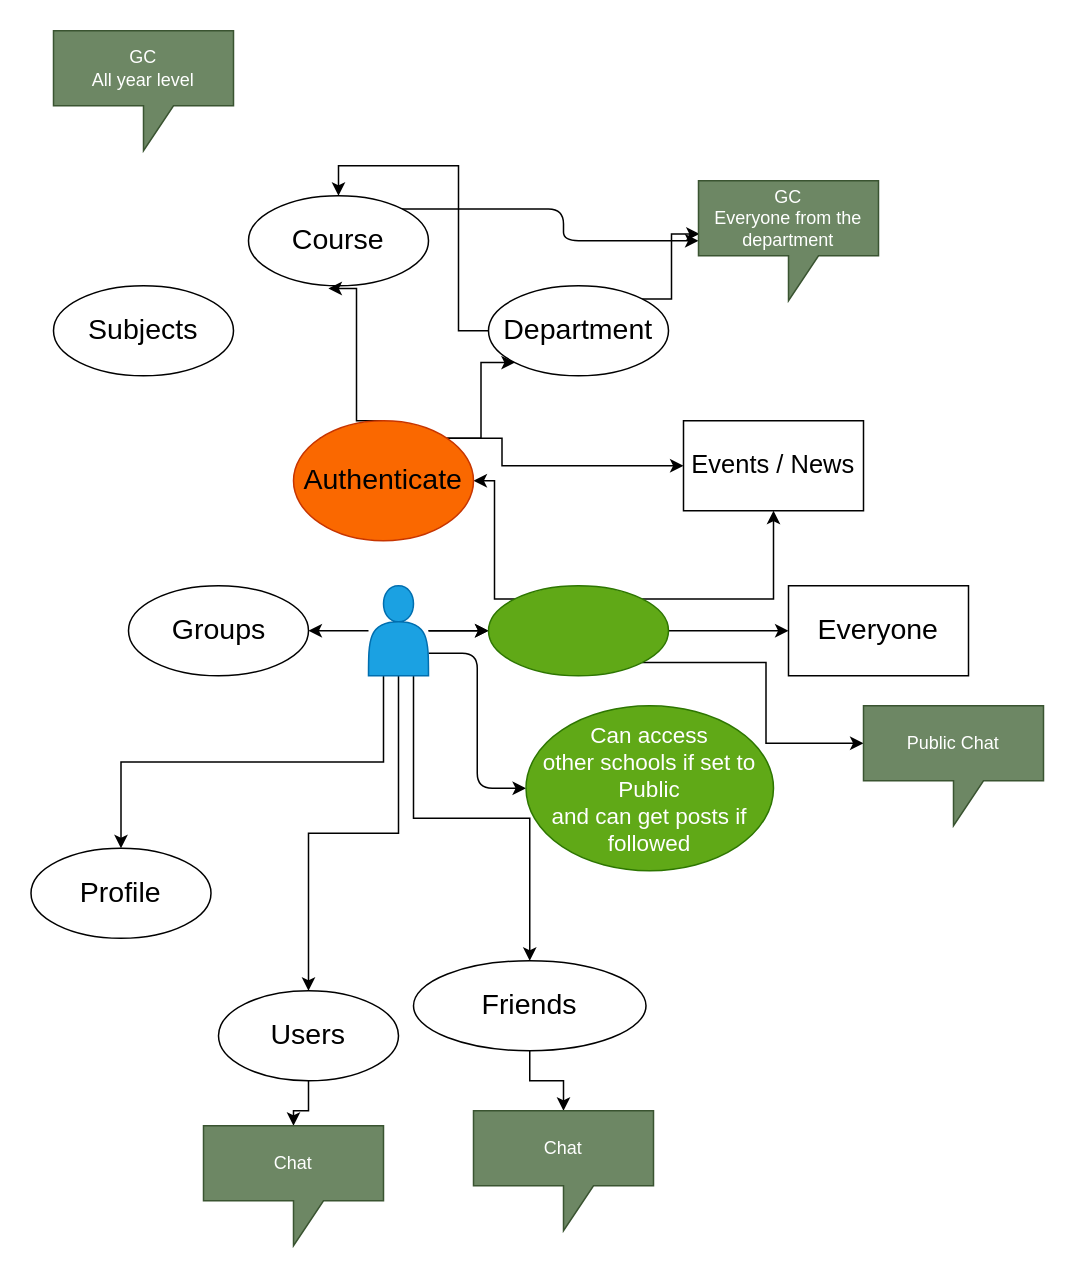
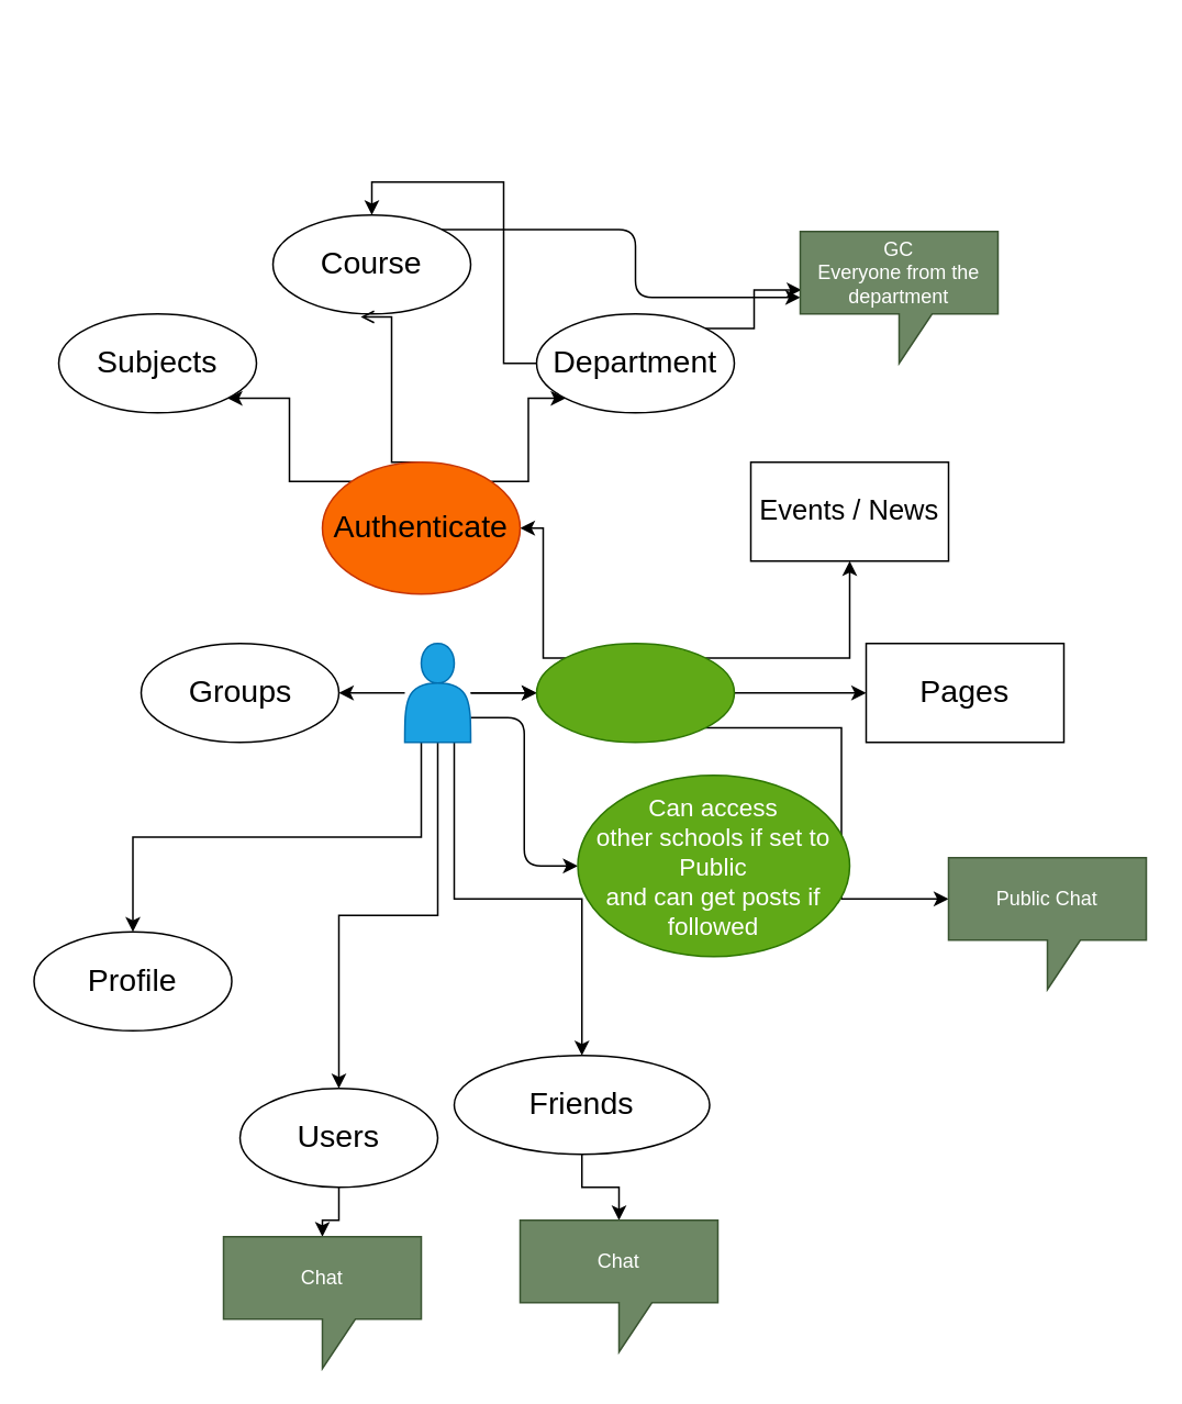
  <mxCell id="0" />
  <mxCell id="1" parent="0" />
  <mxCell id="2" value="" style="edgeStyle=orthogonalEdgeStyle;rounded=0;orthogonalLoop=1;jettySize=auto;html=1;" parent="1" source="9" target="14" edge="1"><mxGeometry relative="1" as="geometry" /></mxCell>
  <mxCell id="3" value="" style="edgeStyle=orthogonalEdgeStyle;rounded=0;orthogonalLoop=1;jettySize=auto;html=1;" parent="1" source="9" target="17" edge="1"><mxGeometry relative="1" as="geometry" /></mxCell>
  <mxCell id="4" value="" style="edgeStyle=orthogonalEdgeStyle;rounded=0;orthogonalLoop=1;jettySize=auto;html=1;" parent="1" source="9" target="19" edge="1"><mxGeometry relative="1" as="geometry" /></mxCell>
  <mxCell id="5" value="" style="edgeStyle=orthogonalEdgeStyle;rounded=0;orthogonalLoop=1;jettySize=auto;html=1;" parent="1" source="9" target="14" edge="1"><mxGeometry relative="1" as="geometry" /></mxCell>
  <mxCell id="6" style="edgeStyle=orthogonalEdgeStyle;rounded=0;orthogonalLoop=1;jettySize=auto;html=1;exitX=0.75;exitY=1;exitDx=0;exitDy=0;" parent="1" source="9" target="26" edge="1"><mxGeometry relative="1" as="geometry"><mxPoint x="375" y="510" as="targetPoint" /></mxGeometry></mxCell>
  <mxCell id="7" style="edgeStyle=orthogonalEdgeStyle;rounded=0;orthogonalLoop=1;jettySize=auto;html=1;exitX=0.25;exitY=1;exitDx=0;exitDy=0;" parent="1" source="9" target="27" edge="1"><mxGeometry relative="1" as="geometry"><mxPoint x="155" y="510" as="targetPoint" /></mxGeometry></mxCell>
  <mxCell id="8" style="edgeStyle=orthogonalEdgeStyle;curved=0;rounded=1;sketch=0;orthogonalLoop=1;jettySize=auto;html=1;exitX=1;exitY=0.75;exitDx=0;exitDy=0;entryX=0;entryY=0.5;entryDx=0;entryDy=0;" parent="1" source="9" target="39" edge="1"><mxGeometry relative="1" as="geometry" /></mxCell>
  <mxCell id="9" value="" style="shape=actor;whiteSpace=wrap;html=1;strokeColor=#006EAF;fontColor=#ffffff;fillColor=#1ba1e2;" parent="1" vertex="1"><mxGeometry x="245" y="390" width="40" height="60" as="geometry" /></mxCell>
  <mxCell id="10" value="" style="edgeStyle=orthogonalEdgeStyle;rounded=0;orthogonalLoop=1;jettySize=auto;html=1;" parent="1" source="14" target="28" edge="1"><mxGeometry relative="1" as="geometry" /></mxCell>
  <mxCell id="11" style="edgeStyle=orthogonalEdgeStyle;rounded=0;orthogonalLoop=1;jettySize=auto;html=1;exitX=1;exitY=0;exitDx=0;exitDy=0;" parent="1" source="14" target="29" edge="1"><mxGeometry relative="1" as="geometry"><mxPoint x="495" y="360" as="targetPoint" /></mxGeometry></mxCell>
  <mxCell id="12" style="edgeStyle=orthogonalEdgeStyle;rounded=0;orthogonalLoop=1;jettySize=auto;html=1;exitX=1;exitY=1;exitDx=0;exitDy=0;entryX=0;entryY=0;entryDx=0;entryDy=25;entryPerimeter=0;" parent="1" source="14" target="36" edge="1"><mxGeometry relative="1" as="geometry"><mxPoint x="515" y="500" as="targetPoint" /></mxGeometry></mxCell>
  <mxCell id="13" style="edgeStyle=elbowEdgeStyle;rounded=0;orthogonalLoop=1;jettySize=auto;html=1;exitX=0;exitY=0;exitDx=0;exitDy=0;" parent="1" source="14" target="33" edge="1"><mxGeometry relative="1" as="geometry"><mxPoint x="275" y="310" as="targetPoint" /></mxGeometry></mxCell>
  <mxCell id="14" value="" style="ellipse;whiteSpace=wrap;html=1;fillColor=#60a917;strokeColor=#2D7600;fontColor=#ffffff;" parent="1" vertex="1"><mxGeometry x="325" y="390" width="120" height="60" as="geometry" /></mxCell>
  <mxCell id="15" style="edgeStyle=orthogonalEdgeStyle;curved=0;rounded=1;sketch=0;orthogonalLoop=1;jettySize=auto;html=1;exitX=0;exitY=0;exitDx=0;exitDy=0;" parent="1" source="16" target="35" edge="1"><mxGeometry relative="1" as="geometry" /></mxCell>
  <mxCell id="16" value="&lt;font style=&quot;font-size: 19px&quot;&gt;Course&lt;/font&gt;" style="ellipse;whiteSpace=wrap;html=1;" parent="1" vertex="1"><mxGeometry x="165" y="130" width="120" height="60" as="geometry" /></mxCell>
  <mxCell id="17" value="" style="ellipse;whiteSpace=wrap;html=1;" parent="1" vertex="1"><mxGeometry x="85" y="390" width="120" height="60" as="geometry" /></mxCell>
  <mxCell id="18" value="" style="edgeStyle=orthogonalEdgeStyle;rounded=0;orthogonalLoop=1;jettySize=auto;html=1;entryX=0.5;entryY=0;entryDx=0;entryDy=0;entryPerimeter=0;" parent="1" source="19" target="38" edge="1"><mxGeometry relative="1" as="geometry"><mxPoint x="195" y="790" as="targetPoint" /></mxGeometry></mxCell>
  <mxCell id="19" value="&lt;font style=&quot;font-size: 19px&quot;&gt;Users&lt;/font&gt;" style="ellipse;whiteSpace=wrap;html=1;" parent="1" vertex="1"><mxGeometry x="145" y="660" width="120" height="60" as="geometry" /></mxCell>
  <mxCell id="20" value="&lt;font style=&quot;font-size: 19px&quot;&gt;Groups&lt;br&gt;&lt;/font&gt;" style="text;html=1;resizable=0;autosize=1;align=center;verticalAlign=middle;points=[];fillColor=none;strokeColor=none;rounded=0;" parent="1" vertex="1"><mxGeometry x="105" y="410" width="80" height="20" as="geometry" /></mxCell>
  <mxCell id="21" style="edgeStyle=orthogonalEdgeStyle;rounded=0;orthogonalLoop=1;jettySize=auto;html=1;entryX=0.5;entryY=0;entryDx=0;entryDy=0;" parent="1" source="23" target="16" edge="1"><mxGeometry relative="1" as="geometry" /></mxCell>
  <mxCell id="22" style="edgeStyle=elbowEdgeStyle;rounded=0;orthogonalLoop=1;jettySize=auto;html=1;exitX=1;exitY=0;exitDx=0;exitDy=0;entryX=0.007;entryY=0.443;entryDx=0;entryDy=0;entryPerimeter=0;" parent="1" source="23" target="35" edge="1"><mxGeometry relative="1" as="geometry"><mxPoint x="475" y="70" as="targetPoint" /></mxGeometry></mxCell>
  <mxCell id="23" value="&lt;font style=&quot;font-size: 19px&quot;&gt;Department&lt;/font&gt;" style="ellipse;whiteSpace=wrap;html=1;" parent="1" vertex="1"><mxGeometry x="325" y="190" width="120" height="60" as="geometry" /></mxCell>
  <mxCell id="24" value="&lt;font style=&quot;font-size: 19px&quot;&gt;Subjects&lt;/font&gt;" style="ellipse;whiteSpace=wrap;html=1;" parent="1" vertex="1"><mxGeometry x="35" y="190" width="120" height="60" as="geometry" /></mxCell>
  <mxCell id="25" value="" style="edgeStyle=orthogonalEdgeStyle;rounded=0;orthogonalLoop=1;jettySize=auto;html=1;entryX=0.5;entryY=0;entryDx=0;entryDy=0;entryPerimeter=0;" parent="1" source="26" target="37" edge="1"><mxGeometry relative="1" as="geometry"><mxPoint x="385" y="760" as="targetPoint" /></mxGeometry></mxCell>
  <mxCell id="26" value="&lt;font style=&quot;font-size: 19px&quot;&gt;Friends&lt;/font&gt;" style="ellipse;whiteSpace=wrap;html=1;" parent="1" vertex="1"><mxGeometry x="275" y="640" width="155" height="60" as="geometry" /></mxCell>
  <mxCell id="27" value="&lt;font style=&quot;font-size: 19px&quot;&gt;Profile&lt;/font&gt;" style="ellipse;whiteSpace=wrap;html=1;" parent="1" vertex="1"><mxGeometry x="20" y="565" width="120" height="60" as="geometry" /></mxCell>
- <mxCell id="28" value="&lt;sub&gt;&lt;font style=&quot;font-size: 19px&quot;&gt;Everyone&lt;/font&gt;&lt;/sub&gt;" style="whiteSpace=wrap;html=1;" parent="1" vertex="1"><mxGeometry x="525" y="390" width="120" height="60" as="geometry" /></mxCell>
+ <mxCell id="28" value="&lt;sub&gt;&lt;font style=&quot;font-size: 19px&quot;&gt;Pages&lt;/font&gt;&lt;/sub&gt;" style="whiteSpace=wrap;html=1;" parent="1" vertex="1"><mxGeometry x="525" y="390" width="120" height="60" as="geometry" /></mxCell>
  <mxCell id="29" value="&lt;font style=&quot;font-size: 17px&quot;&gt;Events / News&lt;/font&gt;" style="rounded=0;whiteSpace=wrap;html=1;fillColor=none;horizontal=1;" parent="1" vertex="1"><mxGeometry x="455" y="280" width="120" height="60" as="geometry" /></mxCell>
  <mxCell id="30" style="edgeStyle=elbowEdgeStyle;rounded=0;orthogonalLoop=1;jettySize=auto;html=1;exitX=1;exitY=0;exitDx=0;exitDy=0;entryX=0;entryY=1;entryDx=0;entryDy=0;" parent="1" source="33" target="23" edge="1"><mxGeometry relative="1" as="geometry" /></mxCell>
- <mxCell id="31" style="edgeStyle=elbowEdgeStyle;rounded=0;orthogonalLoop=1;jettySize=auto;html=1;exitX=0.5;exitY=0;exitDx=0;exitDy=0;entryX=0.444;entryY=1.031;entryDx=0;entryDy=0;entryPerimeter=0;" parent="1" source="33" target="16" edge="1"><mxGeometry relative="1" as="geometry" /></mxCell>
- <mxCell id="32" style="edgeStyle=elbowEdgeStyle;rounded=0;orthogonalLoop=1;jettySize=auto;html=1;exitX=0;exitY=0;exitDx=0;exitDy=0;" parent="1" source="33" target="29" edge="1"><mxGeometry relative="1" as="geometry" /></mxCell>
+ <mxCell id="31" style="edgeStyle=elbowEdgeStyle;rounded=0;orthogonalLoop=1;jettySize=auto;html=1;exitX=0.5;exitY=0;exitDx=0;exitDy=0;entryX=0.444;entryY=1.031;entryDx=0;entryDy=0;entryPerimeter=0;endArrow=open;" parent="1" source="33" target="16" edge="1"><mxGeometry relative="1" as="geometry" /></mxCell>
+ <mxCell id="32" style="edgeStyle=elbowEdgeStyle;rounded=0;orthogonalLoop=1;jettySize=auto;html=1;exitX=0;exitY=0;exitDx=0;exitDy=0;entryX=1;entryY=1;entryDx=0;entryDy=0;" parent="1" source="33" target="24" edge="1"><mxGeometry relative="1" as="geometry" /></mxCell>
  <mxCell id="33" value="&lt;font style=&quot;font-size: 19px&quot;&gt;Authenticate&lt;/font&gt;" style="ellipse;whiteSpace=wrap;html=1;fillColor=#fa6800;strokeColor=#C73500;fontColor=#000000;" parent="1" vertex="1"><mxGeometry x="195" y="280" width="120" height="80" as="geometry" /></mxCell>
- <mxCell id="34" value="GC&lt;br&gt;All year level" style="shape=callout;whiteSpace=wrap;html=1;perimeter=calloutPerimeter;rounded=0;sketch=0;fillColor=#6d8764;strokeColor=#3A5431;fontColor=#ffffff;" parent="1" vertex="1"><mxGeometry x="35" y="20" width="120" height="80" as="geometry" /></mxCell>
- <mxCell id="35" value="GC&lt;br&gt;Everyone from the department" style="shape=callout;whiteSpace=wrap;html=1;perimeter=calloutPerimeter;rounded=0;sketch=0;fillColor=#6d8764;strokeColor=#3A5431;fontColor=#ffffff;position2=0.5;" parent="1" vertex="1"><mxGeometry x="465" y="120" width="120" height="80" as="geometry" /></mxCell>
- <mxCell id="36" value="Public Chat" style="shape=callout;whiteSpace=wrap;html=1;perimeter=calloutPerimeter;rounded=0;sketch=0;fillColor=#6d8764;strokeColor=#3A5431;fontColor=#ffffff;" parent="1" vertex="1"><mxGeometry x="575" y="470" width="120" height="80" as="geometry" /></mxCell>
+ <mxCell id="35" value="GC&lt;br&gt;Everyone from the department" style="shape=callout;whiteSpace=wrap;html=1;perimeter=calloutPerimeter;rounded=0;sketch=0;fillColor=#6d8764;strokeColor=#3A5431;fontColor=#ffffff;position2=0.5;" parent="1" vertex="1"><mxGeometry x="485" y="140" width="120" height="80" as="geometry" /></mxCell>
+ <mxCell id="36" value="Public Chat" style="shape=callout;whiteSpace=wrap;html=1;perimeter=calloutPerimeter;rounded=0;sketch=0;fillColor=#6d8764;strokeColor=#3A5431;fontColor=#ffffff;" parent="1" vertex="1"><mxGeometry x="575" y="520" width="120" height="80" as="geometry" /></mxCell>
  <mxCell id="37" value="Chat" style="shape=callout;whiteSpace=wrap;html=1;perimeter=calloutPerimeter;rounded=0;sketch=0;fillColor=#6d8764;strokeColor=#3A5431;fontColor=#ffffff;" parent="1" vertex="1"><mxGeometry x="315" y="740" width="120" height="80" as="geometry" /></mxCell>
  <mxCell id="38" value="Chat" style="shape=callout;whiteSpace=wrap;html=1;perimeter=calloutPerimeter;rounded=0;sketch=0;fillColor=#6d8764;strokeColor=#3A5431;fontColor=#ffffff;" parent="1" vertex="1"><mxGeometry x="135" y="750" width="120" height="80" as="geometry" /></mxCell>
  <mxCell id="39" value="&lt;font style=&quot;font-size: 15px&quot;&gt;Can access &lt;br&gt;other schools if set to Public&lt;br&gt;and can get posts if followed&lt;br&gt;&lt;/font&gt;" style="ellipse;whiteSpace=wrap;html=1;rounded=0;sketch=0;fillColor=#60a917;strokeColor=#2D7600;fontColor=#ffffff;" parent="1" vertex="1"><mxGeometry x="350" y="470" width="165" height="110" as="geometry" /></mxCell>
